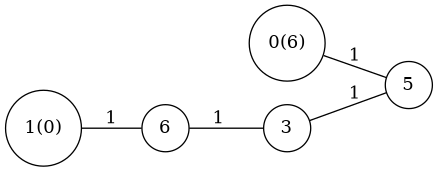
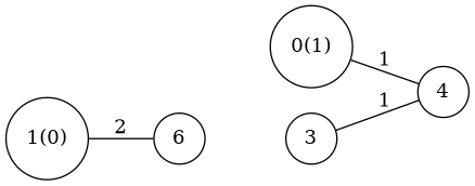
  graph {
    rankdir=LR
    node [shape=circle]
-   n1 [label="0(6)"]
-   n2 [label=5]
+   n1 [label="0(1)"]
+   n2 [label=4]
    n3 [label="1(0)"]
    n4 [label=6]
    n5 [label=3]
    n1 -- n2 [label=1]
-   n3 -- n4 [label=1]
-   n4 -- n5 [label=1]
+   n3 -- n4 [label=2]
    n5 -- n2 [label=1]
  }
